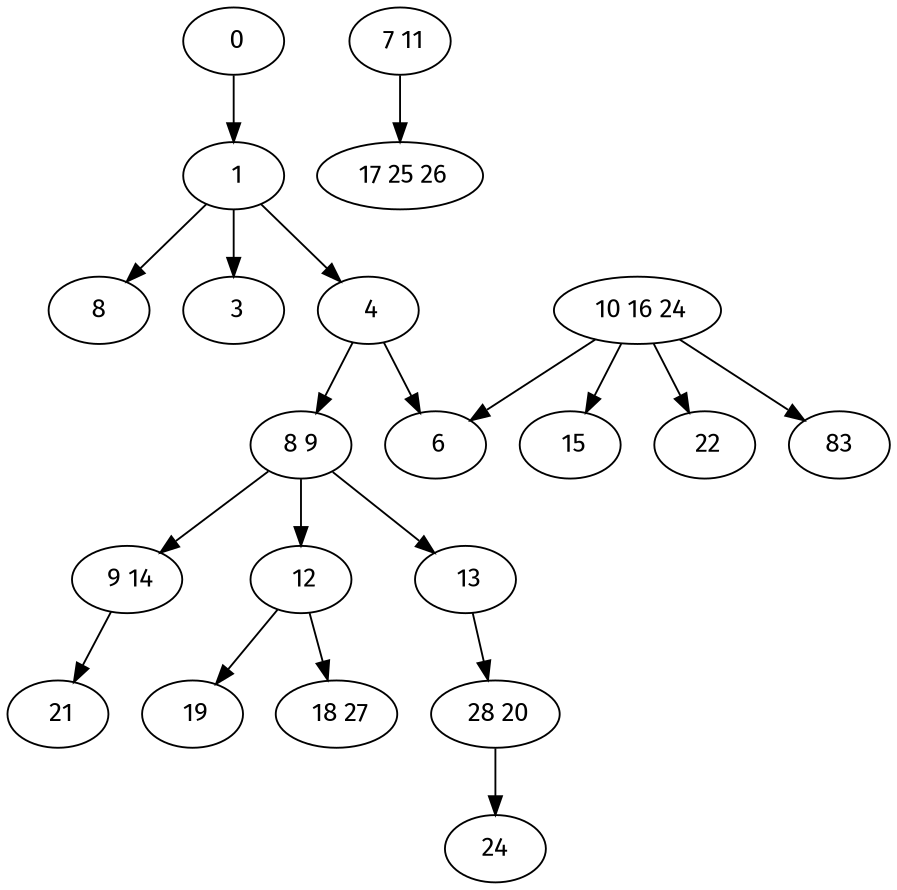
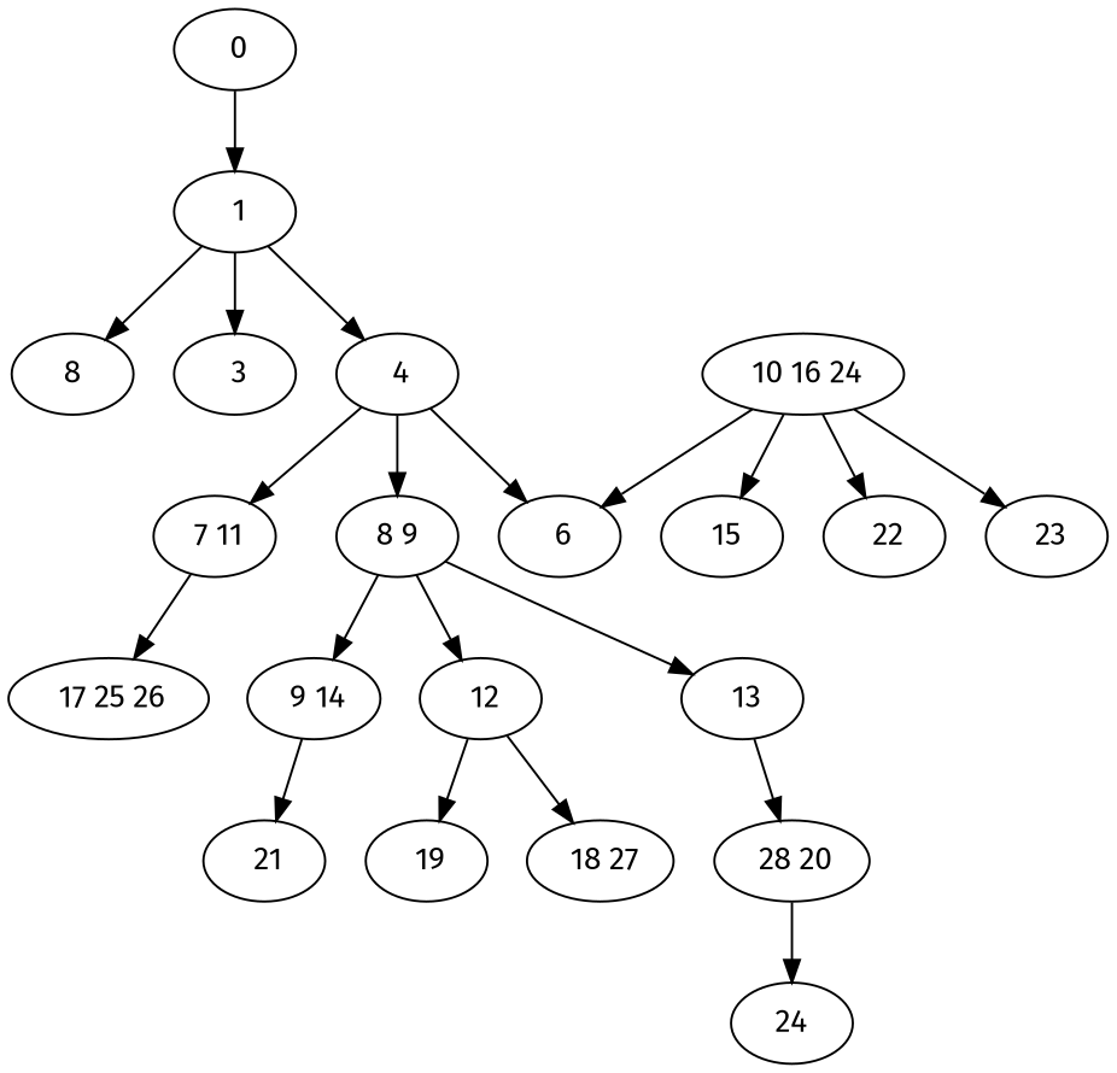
  digraph {
    fontname="Fira Sans"
    node [fontname="Fira Sans"]
    edge [fontname="Fira Sans"]
    " 0"
    " 1"
    n3 [label=8]
    " 3"
    " 4"
    " 6"
    " 7 11"
    n8 [label="8 9"]
    " 17 25 26"
    " 9 14"
    " 12"
    " 13"
    " 10 16 24"
    " 15"
    " 22"
-   " 23" [label=83]
+   " 23"
    " 21"
    " 19"
    " 18 27"
    " 28 20"
    n21 [label=24]
    " 0" -> " 1"
    " 1" -> n3
    " 1" -> " 3"
    " 1" -> " 4"
    " 4" -> " 6"
+   " 4" -> " 7 11"
    " 4" -> n8
    " 7 11" -> " 17 25 26"
    n8 -> " 9 14"
    n8 -> " 12"
    n8 -> " 13"
    " 9 14" -> " 21"
    " 12" -> " 19"
    " 12" -> " 18 27"
    " 13" -> " 28 20"
    " 10 16 24" -> " 6"
    " 10 16 24" -> " 15"
    " 10 16 24" -> " 22"
    " 10 16 24" -> " 23"
    " 28 20" -> n21
  }
